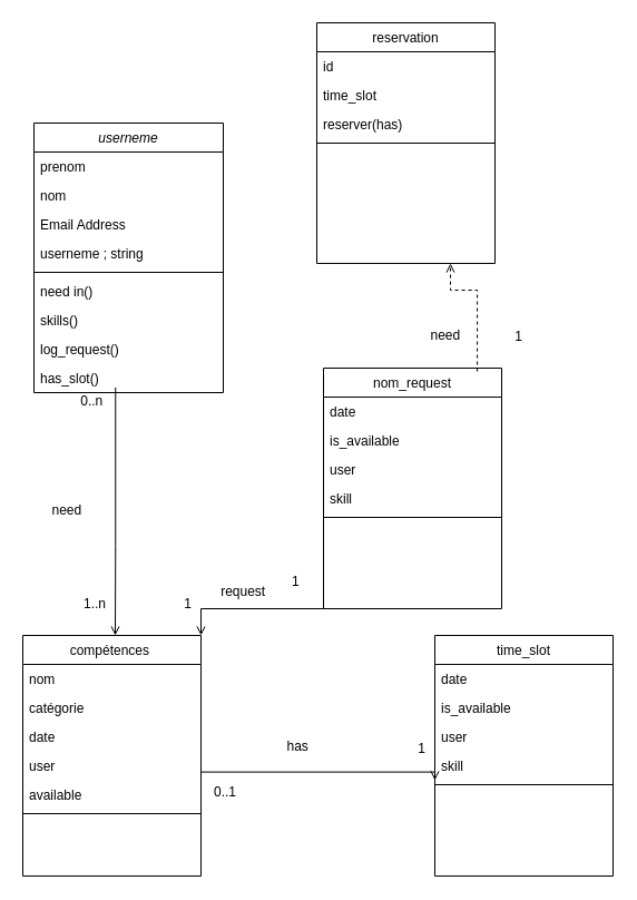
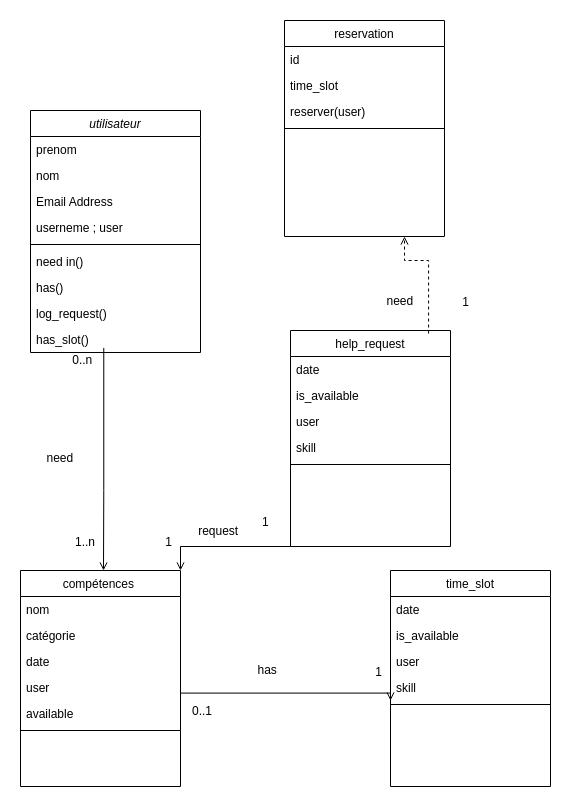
  <mxCell id="0" />
  <mxCell id="1" parent="0" />
- <mxCell id="2" value="userneme" style="swimlane;fontStyle=2;align=center;verticalAlign=top;childLayout=stackLayout;horizontal=1;startSize=26;horizontalStack=0;resizeParent=1;resizeLast=0;collapsible=1;marginBottom=0;rounded=0;shadow=0;strokeWidth=1;" parent="1" vertex="1"><mxGeometry x="30" y="110" width="170" height="242" as="geometry"><mxRectangle x="230" y="140" width="160" height="26" as="alternateBounds" /></mxGeometry></mxCell>
+ <mxCell id="2" value="utilisateur" style="swimlane;fontStyle=2;align=center;verticalAlign=top;childLayout=stackLayout;horizontal=1;startSize=26;horizontalStack=0;resizeParent=1;resizeLast=0;collapsible=1;marginBottom=0;rounded=0;shadow=0;strokeWidth=1;" parent="1" vertex="1"><mxGeometry x="30" y="110" width="170" height="242" as="geometry"><mxRectangle x="230" y="140" width="160" height="26" as="alternateBounds" /></mxGeometry></mxCell>
  <mxCell id="3" value="prenom" style="text;align=left;verticalAlign=top;spacingLeft=4;spacingRight=4;overflow=hidden;rotatable=0;points=[[0,0.5],[1,0.5]];portConstraint=eastwest;" parent="2" vertex="1"><mxGeometry y="26" width="170" height="26" as="geometry" /></mxCell>
  <mxCell id="4" value="nom" style="text;align=left;verticalAlign=top;spacingLeft=4;spacingRight=4;overflow=hidden;rotatable=0;points=[[0,0.5],[1,0.5]];portConstraint=eastwest;rounded=0;shadow=0;html=0;" parent="2" vertex="1"><mxGeometry y="52" width="170" height="26" as="geometry" /></mxCell>
  <mxCell id="5" value="Email Address" style="text;align=left;verticalAlign=top;spacingLeft=4;spacingRight=4;overflow=hidden;rotatable=0;points=[[0,0.5],[1,0.5]];portConstraint=eastwest;rounded=0;shadow=0;html=0;" parent="2" vertex="1"><mxGeometry y="78" width="170" height="26" as="geometry" /></mxCell>
- <mxCell id="6" value="userneme ; string " style="text;align=left;verticalAlign=top;spacingLeft=4;spacingRight=4;overflow=hidden;rotatable=0;points=[[0,0.5],[1,0.5]];portConstraint=eastwest;" parent="2" vertex="1"><mxGeometry y="104" width="170" height="26" as="geometry" /></mxCell>
+ <mxCell id="6" value="userneme ; user " style="text;align=left;verticalAlign=top;spacingLeft=4;spacingRight=4;overflow=hidden;rotatable=0;points=[[0,0.5],[1,0.5]];portConstraint=eastwest;" parent="2" vertex="1"><mxGeometry y="104" width="170" height="26" as="geometry" /></mxCell>
  <mxCell id="7" value="" style="line;html=1;strokeWidth=1;align=left;verticalAlign=middle;spacingTop=-1;spacingLeft=3;spacingRight=3;rotatable=0;labelPosition=right;points=[];portConstraint=eastwest;" parent="2" vertex="1"><mxGeometry y="130" width="170" height="8" as="geometry" /></mxCell>
  <mxCell id="8" value="need in()" style="text;align=left;verticalAlign=top;spacingLeft=4;spacingRight=4;overflow=hidden;rotatable=0;points=[[0,0.5],[1,0.5]];portConstraint=eastwest;" parent="2" vertex="1"><mxGeometry y="138" width="170" height="26" as="geometry" /></mxCell>
- <mxCell id="9" value="skills()" style="text;align=left;verticalAlign=top;spacingLeft=4;spacingRight=4;overflow=hidden;rotatable=0;points=[[0,0.5],[1,0.5]];portConstraint=eastwest;" parent="2" vertex="1"><mxGeometry y="164" width="170" height="26" as="geometry" /></mxCell>
+ <mxCell id="9" value="has()" style="text;align=left;verticalAlign=top;spacingLeft=4;spacingRight=4;overflow=hidden;rotatable=0;points=[[0,0.5],[1,0.5]];portConstraint=eastwest;" parent="2" vertex="1"><mxGeometry y="164" width="170" height="26" as="geometry" /></mxCell>
  <mxCell id="10" value="log_request()" style="text;align=left;verticalAlign=top;spacingLeft=4;spacingRight=4;overflow=hidden;rotatable=0;points=[[0,0.5],[1,0.5]];portConstraint=eastwest;" parent="2" vertex="1"><mxGeometry y="190" width="170" height="26" as="geometry" /></mxCell>
  <mxCell id="11" value="has_slot()" style="text;align=left;verticalAlign=top;spacingLeft=4;spacingRight=4;overflow=hidden;rotatable=0;points=[[0,0.5],[1,0.5]];portConstraint=eastwest;" parent="2" vertex="1"><mxGeometry y="216" width="170" height="26" as="geometry" /></mxCell>
  <mxCell id="12" value="compétences " style="swimlane;fontStyle=0;align=center;verticalAlign=top;childLayout=stackLayout;horizontal=1;startSize=26;horizontalStack=0;resizeParent=1;resizeLast=0;collapsible=1;marginBottom=0;rounded=0;shadow=0;strokeWidth=1;" parent="1" vertex="1"><mxGeometry x="20" y="570" width="160" height="216" as="geometry"><mxRectangle x="550" y="140" width="160" height="26" as="alternateBounds" /></mxGeometry></mxCell>
  <mxCell id="13" value="nom" style="text;align=left;verticalAlign=top;spacingLeft=4;spacingRight=4;overflow=hidden;rotatable=0;points=[[0,0.5],[1,0.5]];portConstraint=eastwest;" parent="12" vertex="1"><mxGeometry y="26" width="160" height="26" as="geometry" /></mxCell>
  <mxCell id="14" value="catégorie " style="text;align=left;verticalAlign=top;spacingLeft=4;spacingRight=4;overflow=hidden;rotatable=0;points=[[0,0.5],[1,0.5]];portConstraint=eastwest;rounded=0;shadow=0;html=0;" parent="12" vertex="1"><mxGeometry y="52" width="160" height="26" as="geometry" /></mxCell>
  <mxCell id="15" value="date" style="text;align=left;verticalAlign=top;spacingLeft=4;spacingRight=4;overflow=hidden;rotatable=0;points=[[0,0.5],[1,0.5]];portConstraint=eastwest;rounded=0;shadow=0;html=0;" parent="12" vertex="1"><mxGeometry y="78" width="160" height="26" as="geometry" /></mxCell>
  <mxCell id="16" value="user" style="text;align=left;verticalAlign=top;spacingLeft=4;spacingRight=4;overflow=hidden;rotatable=0;points=[[0,0.5],[1,0.5]];portConstraint=eastwest;rounded=0;shadow=0;html=0;" parent="12" vertex="1"><mxGeometry y="104" width="160" height="26" as="geometry" /></mxCell>
  <mxCell id="17" value="available" style="text;align=left;verticalAlign=top;spacingLeft=4;spacingRight=4;overflow=hidden;rotatable=0;points=[[0,0.5],[1,0.5]];portConstraint=eastwest;rounded=0;shadow=0;html=0;" parent="12" vertex="1"><mxGeometry y="130" width="160" height="26" as="geometry" /></mxCell>
  <mxCell id="18" value="" style="line;html=1;strokeWidth=1;align=left;verticalAlign=middle;spacingTop=-1;spacingLeft=3;spacingRight=3;rotatable=0;labelPosition=right;points=[];portConstraint=eastwest;" parent="12" vertex="1"><mxGeometry y="156" width="160" height="8" as="geometry" /></mxCell>
  <mxCell id="19" value="" style="endArrow=open;shadow=0;strokeWidth=1;rounded=0;curved=0;endFill=1;edgeStyle=elbowEdgeStyle;elbow=vertical;exitX=0.708;exitY=1.054;exitDx=0;exitDy=0;exitPerimeter=0;" parent="1" target="12" edge="1"><mxGeometry x="0.5" y="41" relative="1" as="geometry"><mxPoint x="103.28" y="347.404" as="sourcePoint" /><mxPoint x="410" y="92" as="targetPoint" /><mxPoint x="-40" y="32" as="offset" /><Array as="points"><mxPoint x="103" y="490" /></Array></mxGeometry></mxCell>
  <mxCell id="20" value="0..n" style="resizable=0;align=left;verticalAlign=bottom;labelBackgroundColor=none;fontSize=12;" parent="19" connectable="0" vertex="1"><mxGeometry x="-1" relative="1" as="geometry"><mxPoint x="-33" y="21" as="offset" /></mxGeometry></mxCell>
  <mxCell id="21" value="1..n" style="resizable=0;align=right;verticalAlign=bottom;labelBackgroundColor=none;fontSize=12;" parent="19" connectable="0" vertex="1"><mxGeometry x="1" relative="1" as="geometry"><mxPoint x="-7" y="-20" as="offset" /></mxGeometry></mxCell>
  <mxCell id="22" value="need&amp;nbsp;" style="text;html=1;resizable=0;points=[];;align=center;verticalAlign=middle;labelBackgroundColor=none;rounded=0;shadow=0;strokeWidth=1;fontSize=12;" parent="19" vertex="1" connectable="0"><mxGeometry x="0.5" y="49" relative="1" as="geometry"><mxPoint x="-92" y="-57" as="offset" /></mxGeometry></mxCell>
  <mxCell id="23" value="time_slot" style="swimlane;fontStyle=0;align=center;verticalAlign=top;childLayout=stackLayout;horizontal=1;startSize=26;horizontalStack=0;resizeParent=1;resizeLast=0;collapsible=1;marginBottom=0;rounded=0;shadow=0;strokeWidth=1;" parent="1" vertex="1"><mxGeometry x="390" y="570" width="160" height="216" as="geometry"><mxRectangle x="550" y="140" width="160" height="26" as="alternateBounds" /></mxGeometry></mxCell>
  <mxCell id="24" value="date " style="text;align=left;verticalAlign=top;spacingLeft=4;spacingRight=4;overflow=hidden;rotatable=0;points=[[0,0.5],[1,0.5]];portConstraint=eastwest;" parent="23" vertex="1"><mxGeometry y="26" width="160" height="26" as="geometry" /></mxCell>
  <mxCell id="25" value="is_available" style="text;align=left;verticalAlign=top;spacingLeft=4;spacingRight=4;overflow=hidden;rotatable=0;points=[[0,0.5],[1,0.5]];portConstraint=eastwest;rounded=0;shadow=0;html=0;" parent="23" vertex="1"><mxGeometry y="52" width="160" height="26" as="geometry" /></mxCell>
  <mxCell id="26" value="user" style="text;align=left;verticalAlign=top;spacingLeft=4;spacingRight=4;overflow=hidden;rotatable=0;points=[[0,0.5],[1,0.5]];portConstraint=eastwest;rounded=0;shadow=0;html=0;" parent="23" vertex="1"><mxGeometry y="78" width="160" height="26" as="geometry" /></mxCell>
  <mxCell id="27" value="skill" style="text;align=left;verticalAlign=top;spacingLeft=4;spacingRight=4;overflow=hidden;rotatable=0;points=[[0,0.5],[1,0.5]];portConstraint=eastwest;rounded=0;shadow=0;html=0;" parent="23" vertex="1"><mxGeometry y="104" width="160" height="26" as="geometry" /></mxCell>
  <mxCell id="28" value="" style="line;html=1;strokeWidth=1;align=left;verticalAlign=middle;spacingTop=-1;spacingLeft=3;spacingRight=3;rotatable=0;labelPosition=right;points=[];portConstraint=eastwest;" parent="23" vertex="1"><mxGeometry y="130" width="160" height="8" as="geometry" /></mxCell>
  <mxCell id="29" value="" style="endArrow=open;shadow=0;strokeWidth=1;rounded=0;curved=0;endFill=1;edgeStyle=elbowEdgeStyle;elbow=vertical;exitX=1;exitY=-0.085;exitDx=0;exitDy=0;exitPerimeter=0;" parent="1" source="17" edge="1"><mxGeometry x="0.5" y="41" relative="1" as="geometry"><mxPoint x="260.28" y="550.004" as="sourcePoint" /><mxPoint x="390" y="700" as="targetPoint" /><mxPoint x="-40" y="32" as="offset" /><Array as="points"><mxPoint x="260" y="692.6" /></Array></mxGeometry></mxCell>
  <mxCell id="30" value="0..1" style="resizable=0;align=left;verticalAlign=bottom;labelBackgroundColor=none;fontSize=12;" parent="29" connectable="0" vertex="1"><mxGeometry x="-1" relative="1" as="geometry"><mxPoint x="10" y="21" as="offset" /></mxGeometry></mxCell>
  <mxCell id="31" value="1" style="resizable=0;align=right;verticalAlign=bottom;labelBackgroundColor=none;fontSize=12;" parent="29" connectable="0" vertex="1"><mxGeometry x="1" relative="1" as="geometry"><mxPoint x="-7" y="-20" as="offset" /></mxGeometry></mxCell>
  <mxCell id="32" value="has&amp;nbsp;&amp;nbsp;" style="text;html=1;resizable=0;points=[];;align=center;verticalAlign=middle;labelBackgroundColor=none;rounded=0;shadow=0;strokeWidth=1;fontSize=12;" parent="29" vertex="1" connectable="0"><mxGeometry x="0.5" y="49" relative="1" as="geometry"><mxPoint x="-72" y="26" as="offset" /></mxGeometry></mxCell>
- <mxCell id="33" value="nom_request" style="swimlane;fontStyle=0;align=center;verticalAlign=top;childLayout=stackLayout;horizontal=1;startSize=26;horizontalStack=0;resizeParent=1;resizeLast=0;collapsible=1;marginBottom=0;rounded=0;shadow=0;strokeWidth=1;" parent="1" vertex="1"><mxGeometry x="290" y="330" width="160" height="216" as="geometry"><mxRectangle x="550" y="140" width="160" height="26" as="alternateBounds" /></mxGeometry></mxCell>
+ <mxCell id="33" value="help_request" style="swimlane;fontStyle=0;align=center;verticalAlign=top;childLayout=stackLayout;horizontal=1;startSize=26;horizontalStack=0;resizeParent=1;resizeLast=0;collapsible=1;marginBottom=0;rounded=0;shadow=0;strokeWidth=1;" parent="1" vertex="1"><mxGeometry x="290" y="330" width="160" height="216" as="geometry"><mxRectangle x="550" y="140" width="160" height="26" as="alternateBounds" /></mxGeometry></mxCell>
  <mxCell id="34" value="date " style="text;align=left;verticalAlign=top;spacingLeft=4;spacingRight=4;overflow=hidden;rotatable=0;points=[[0,0.5],[1,0.5]];portConstraint=eastwest;" parent="33" vertex="1"><mxGeometry y="26" width="160" height="26" as="geometry" /></mxCell>
  <mxCell id="35" value="is_available" style="text;align=left;verticalAlign=top;spacingLeft=4;spacingRight=4;overflow=hidden;rotatable=0;points=[[0,0.5],[1,0.5]];portConstraint=eastwest;rounded=0;shadow=0;html=0;" parent="33" vertex="1"><mxGeometry y="52" width="160" height="26" as="geometry" /></mxCell>
  <mxCell id="36" value="user" style="text;align=left;verticalAlign=top;spacingLeft=4;spacingRight=4;overflow=hidden;rotatable=0;points=[[0,0.5],[1,0.5]];portConstraint=eastwest;rounded=0;shadow=0;html=0;" parent="33" vertex="1"><mxGeometry y="78" width="160" height="26" as="geometry" /></mxCell>
  <mxCell id="37" value="skill" style="text;align=left;verticalAlign=top;spacingLeft=4;spacingRight=4;overflow=hidden;rotatable=0;points=[[0,0.5],[1,0.5]];portConstraint=eastwest;rounded=0;shadow=0;html=0;" parent="33" vertex="1"><mxGeometry y="104" width="160" height="26" as="geometry" /></mxCell>
  <mxCell id="38" value="" style="line;html=1;strokeWidth=1;align=left;verticalAlign=middle;spacingTop=-1;spacingLeft=3;spacingRight=3;rotatable=0;labelPosition=right;points=[];portConstraint=eastwest;" parent="33" vertex="1"><mxGeometry y="130" width="160" height="8" as="geometry" /></mxCell>
  <mxCell id="39" value="" style="endArrow=open;shadow=0;strokeWidth=1;rounded=0;curved=0;endFill=1;edgeStyle=elbowEdgeStyle;elbow=vertical;entryX=1;entryY=0;entryDx=0;entryDy=0;" parent="1" target="12" edge="1"><mxGeometry x="0.5" y="41" relative="1" as="geometry"><mxPoint x="290" y="470" as="sourcePoint" /><mxPoint x="284" y="595.4" as="targetPoint" /><mxPoint x="-40" y="32" as="offset" /><Array as="points"><mxPoint x="274" y="546" /></Array></mxGeometry></mxCell>
  <mxCell id="40" value="1" style="resizable=0;align=left;verticalAlign=bottom;labelBackgroundColor=none;fontSize=12;" parent="39" connectable="0" vertex="1"><mxGeometry x="-1" relative="1" as="geometry"><mxPoint x="-30" y="60" as="offset" /></mxGeometry></mxCell>
  <mxCell id="41" value="1" style="resizable=0;align=right;verticalAlign=bottom;labelBackgroundColor=none;fontSize=12;" parent="39" connectable="0" vertex="1"><mxGeometry x="1" relative="1" as="geometry"><mxPoint x="-7" y="-20" as="offset" /></mxGeometry></mxCell>
  <mxCell id="42" value="request&amp;nbsp;&amp;nbsp;" style="text;html=1;resizable=0;points=[];;align=center;verticalAlign=middle;labelBackgroundColor=none;rounded=0;shadow=0;strokeWidth=1;fontSize=12;" parent="39" vertex="1" connectable="0"><mxGeometry x="0.5" y="49" relative="1" as="geometry"><mxPoint x="12" y="-65" as="offset" /></mxGeometry></mxCell>
  <mxCell id="43" value="reservation" style="swimlane;fontStyle=0;align=center;verticalAlign=top;childLayout=stackLayout;horizontal=1;startSize=26;horizontalStack=0;resizeParent=1;resizeLast=0;collapsible=1;marginBottom=0;rounded=0;shadow=0;strokeWidth=1;" vertex="1" parent="1"><mxGeometry x="284" y="20" width="160" height="216" as="geometry"><mxRectangle x="550" y="140" width="160" height="26" as="alternateBounds" /></mxGeometry></mxCell>
  <mxCell id="44" value="id" style="text;align=left;verticalAlign=top;spacingLeft=4;spacingRight=4;overflow=hidden;rotatable=0;points=[[0,0.5],[1,0.5]];portConstraint=eastwest;" vertex="1" parent="43"><mxGeometry y="26" width="160" height="26" as="geometry" /></mxCell>
  <mxCell id="45" value="time_slot" style="text;align=left;verticalAlign=top;spacingLeft=4;spacingRight=4;overflow=hidden;rotatable=0;points=[[0,0.5],[1,0.5]];portConstraint=eastwest;rounded=0;shadow=0;html=0;" vertex="1" parent="43"><mxGeometry y="52" width="160" height="26" as="geometry" /></mxCell>
- <mxCell id="46" value="reserver(has)" style="text;align=left;verticalAlign=top;spacingLeft=4;spacingRight=4;overflow=hidden;rotatable=0;points=[[0,0.5],[1,0.5]];portConstraint=eastwest;rounded=0;shadow=0;html=0;" vertex="1" parent="43"><mxGeometry y="78" width="160" height="26" as="geometry" /></mxCell>
+ <mxCell id="46" value="reserver(user)" style="text;align=left;verticalAlign=top;spacingLeft=4;spacingRight=4;overflow=hidden;rotatable=0;points=[[0,0.5],[1,0.5]];portConstraint=eastwest;rounded=0;shadow=0;html=0;" vertex="1" parent="43"><mxGeometry y="78" width="160" height="26" as="geometry" /></mxCell>
  <mxCell id="47" value="" style="line;html=1;strokeWidth=1;align=left;verticalAlign=middle;spacingTop=-1;spacingLeft=3;spacingRight=3;rotatable=0;labelPosition=right;points=[];portConstraint=eastwest;" vertex="1" parent="43"><mxGeometry y="104" width="160" height="8" as="geometry" /></mxCell>
  <mxCell id="48" value="" style="endArrow=open;shadow=0;strokeWidth=1;rounded=0;curved=0;endFill=1;edgeStyle=elbowEdgeStyle;elbow=vertical;exitX=0.863;exitY=0.014;exitDx=0;exitDy=0;exitPerimeter=0;entryX=0.75;entryY=1;entryDx=0;entryDy=0;dashed=1;" edge="1" parent="1" source="33" target="43"><mxGeometry x="0.5" y="41" relative="1" as="geometry"><mxPoint x="580.28" y="210.004" as="sourcePoint" /><mxPoint x="580" y="310" as="targetPoint" /><mxPoint x="-40" y="32" as="offset" /><Array as="points"><mxPoint x="440" y="260" /></Array></mxGeometry></mxCell>
  <mxCell id="49" value="1" style="resizable=0;align=right;verticalAlign=bottom;labelBackgroundColor=none;fontSize=12;" connectable="0" vertex="1" parent="48"><mxGeometry x="1" relative="1" as="geometry"><mxPoint x="66" y="74" as="offset" /></mxGeometry></mxCell>
  <mxCell id="50" value="need&amp;nbsp;" style="text;html=1;resizable=0;points=[];;align=center;verticalAlign=middle;labelBackgroundColor=none;rounded=0;shadow=0;strokeWidth=1;fontSize=12;" vertex="1" connectable="0" parent="48"><mxGeometry x="0.5" y="49" relative="1" as="geometry"><mxPoint x="-10" y="-9" as="offset" /></mxGeometry></mxCell>
